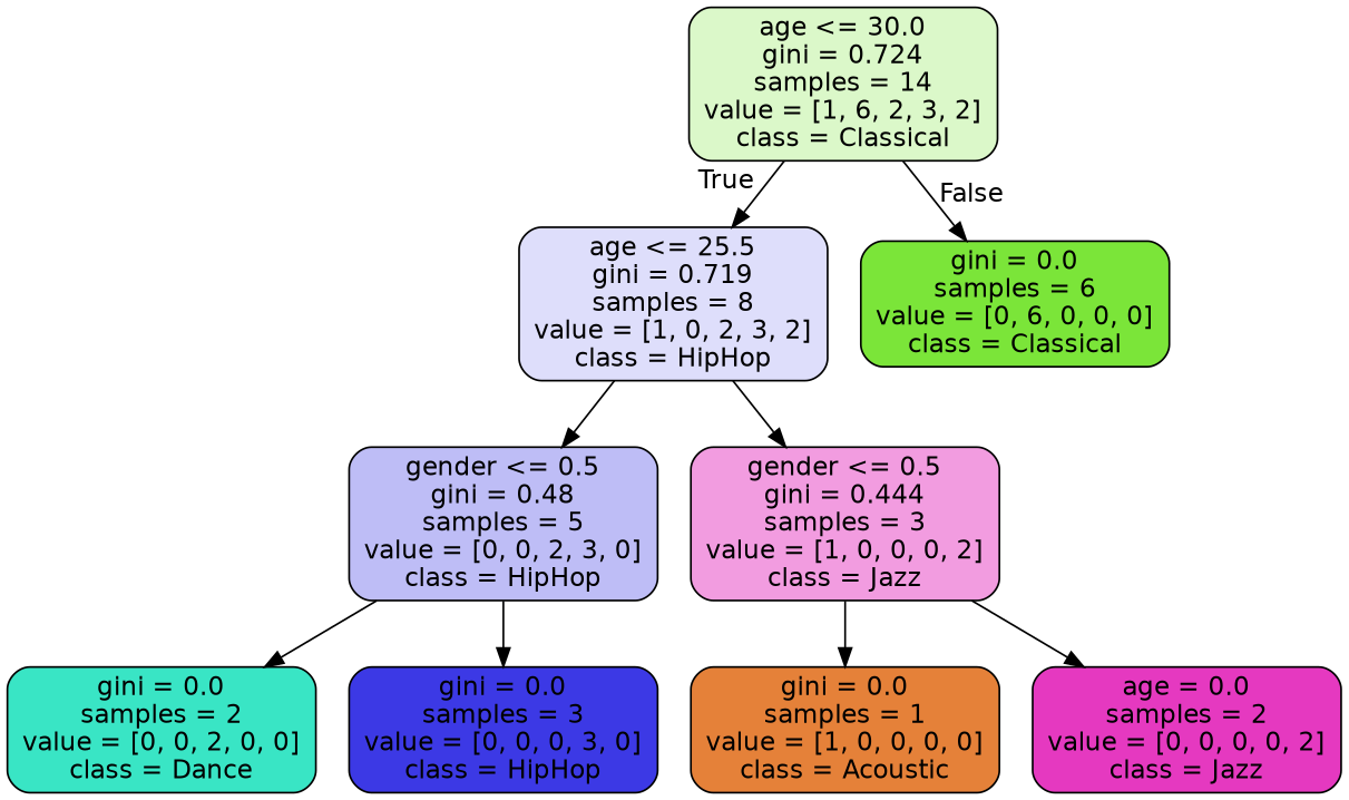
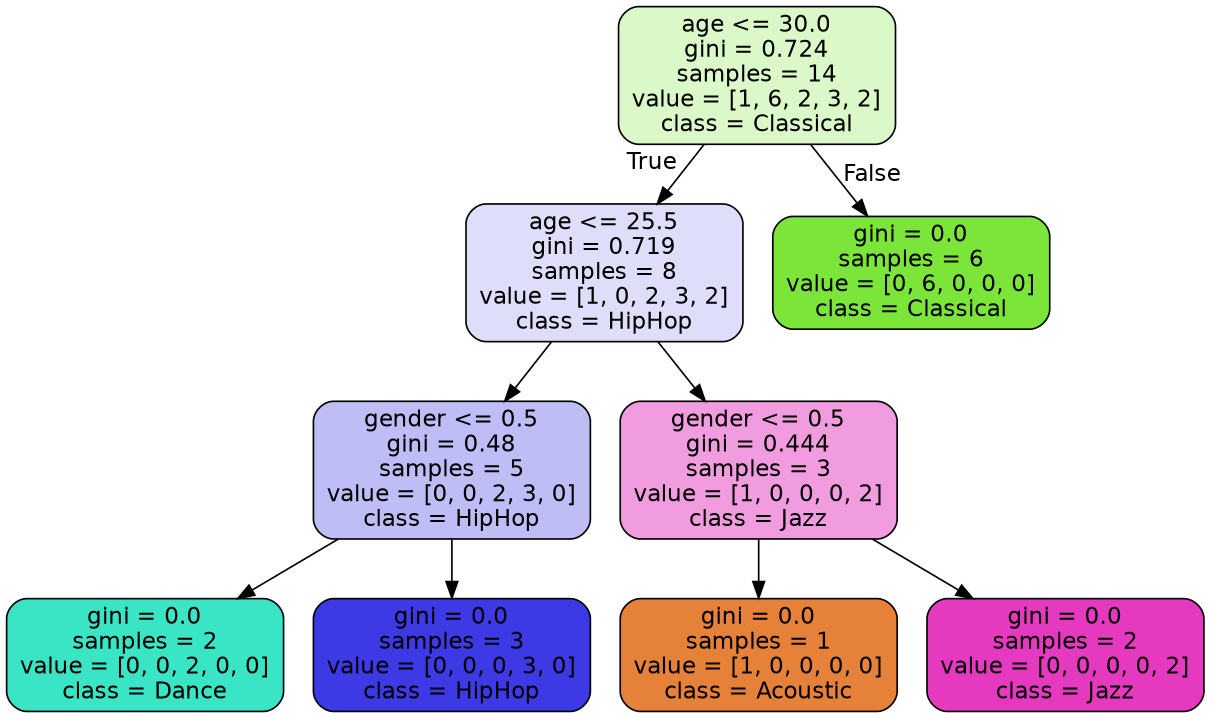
  digraph {
    node [color=black fontname=helvetica shape=box style="filled, rounded"]
    edge [fontname=helvetica]
    n1 [fillcolor="#dbf8c9" label="age <= 30.0\ngini = 0.724\nsamples = 14\nvalue = [1, 6, 2, 3, 2]\nclass = Classical"]
    n2 [fillcolor="#dedefb" label="age <= 25.5\ngini = 0.719\nsamples = 8\nvalue = [1, 0, 2, 3, 2]\nclass = HipHop"]
    n3 [fillcolor="#7be539" label="gini = 0.0\nsamples = 6\nvalue = [0, 6, 0, 0, 0]\nclass = Classical"]
    n4 [fillcolor="#bebdf6" label="gender <= 0.5\ngini = 0.48\nsamples = 5\nvalue = [0, 0, 2, 3, 0]\nclass = HipHop"]
    n5 [fillcolor="#f29ce0" label="gender <= 0.5\ngini = 0.444\nsamples = 3\nvalue = [1, 0, 0, 0, 2]\nclass = Jazz"]
    n6 [fillcolor="#39e5c5" label="gini = 0.0\nsamples = 2\nvalue = [0, 0, 2, 0, 0]\nclass = Dance"]
    n7 [fillcolor="#3c39e5" label="gini = 0.0\nsamples = 3\nvalue = [0, 0, 0, 3, 0]\nclass = HipHop"]
    n8 [fillcolor="#e58139" label="gini = 0.0\nsamples = 1\nvalue = [1, 0, 0, 0, 0]\nclass = Acoustic"]
-   n9 [fillcolor="#e539c0" label="age = 0.0\nsamples = 2\nvalue = [0, 0, 0, 0, 2]\nclass = Jazz"]
+   n9 [fillcolor="#e539c0" label="gini = 0.0\nsamples = 2\nvalue = [0, 0, 0, 0, 2]\nclass = Jazz"]
    n1 -> n2 [headlabel=True labelangle=45 labeldistance=2.5]
    n1 -> n3 [headlabel=False labelangle=-45 labeldistance=2.5]
    n2 -> n4
    n2 -> n5
    n4 -> n6
    n4 -> n7
    n5 -> n8
    n5 -> n9
  }
